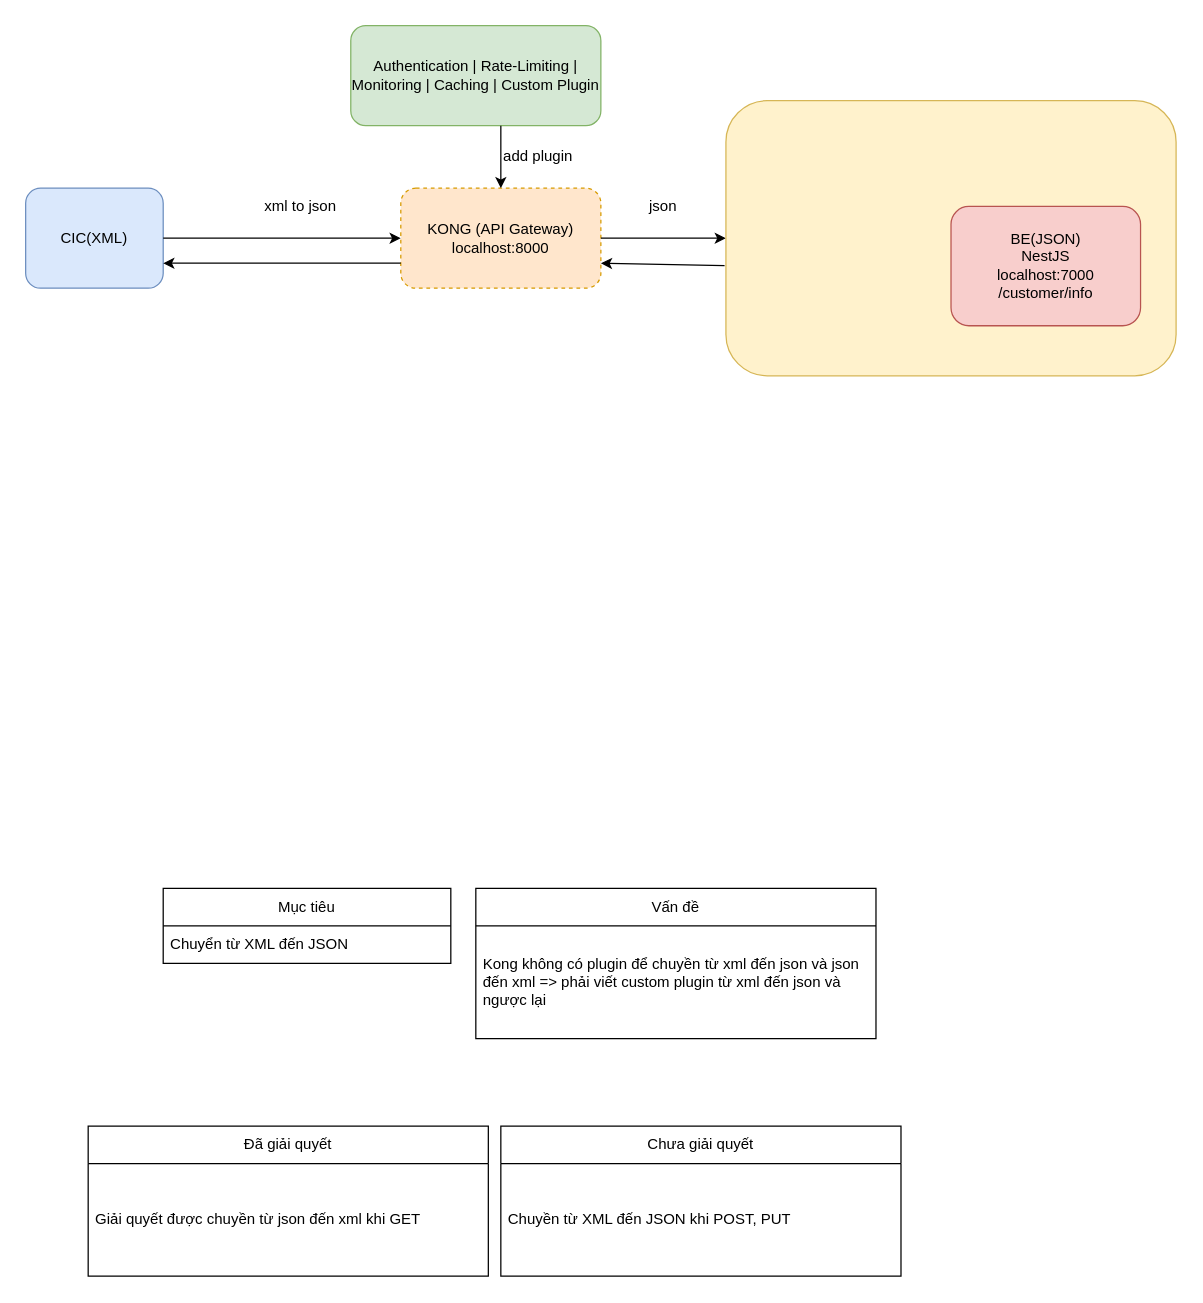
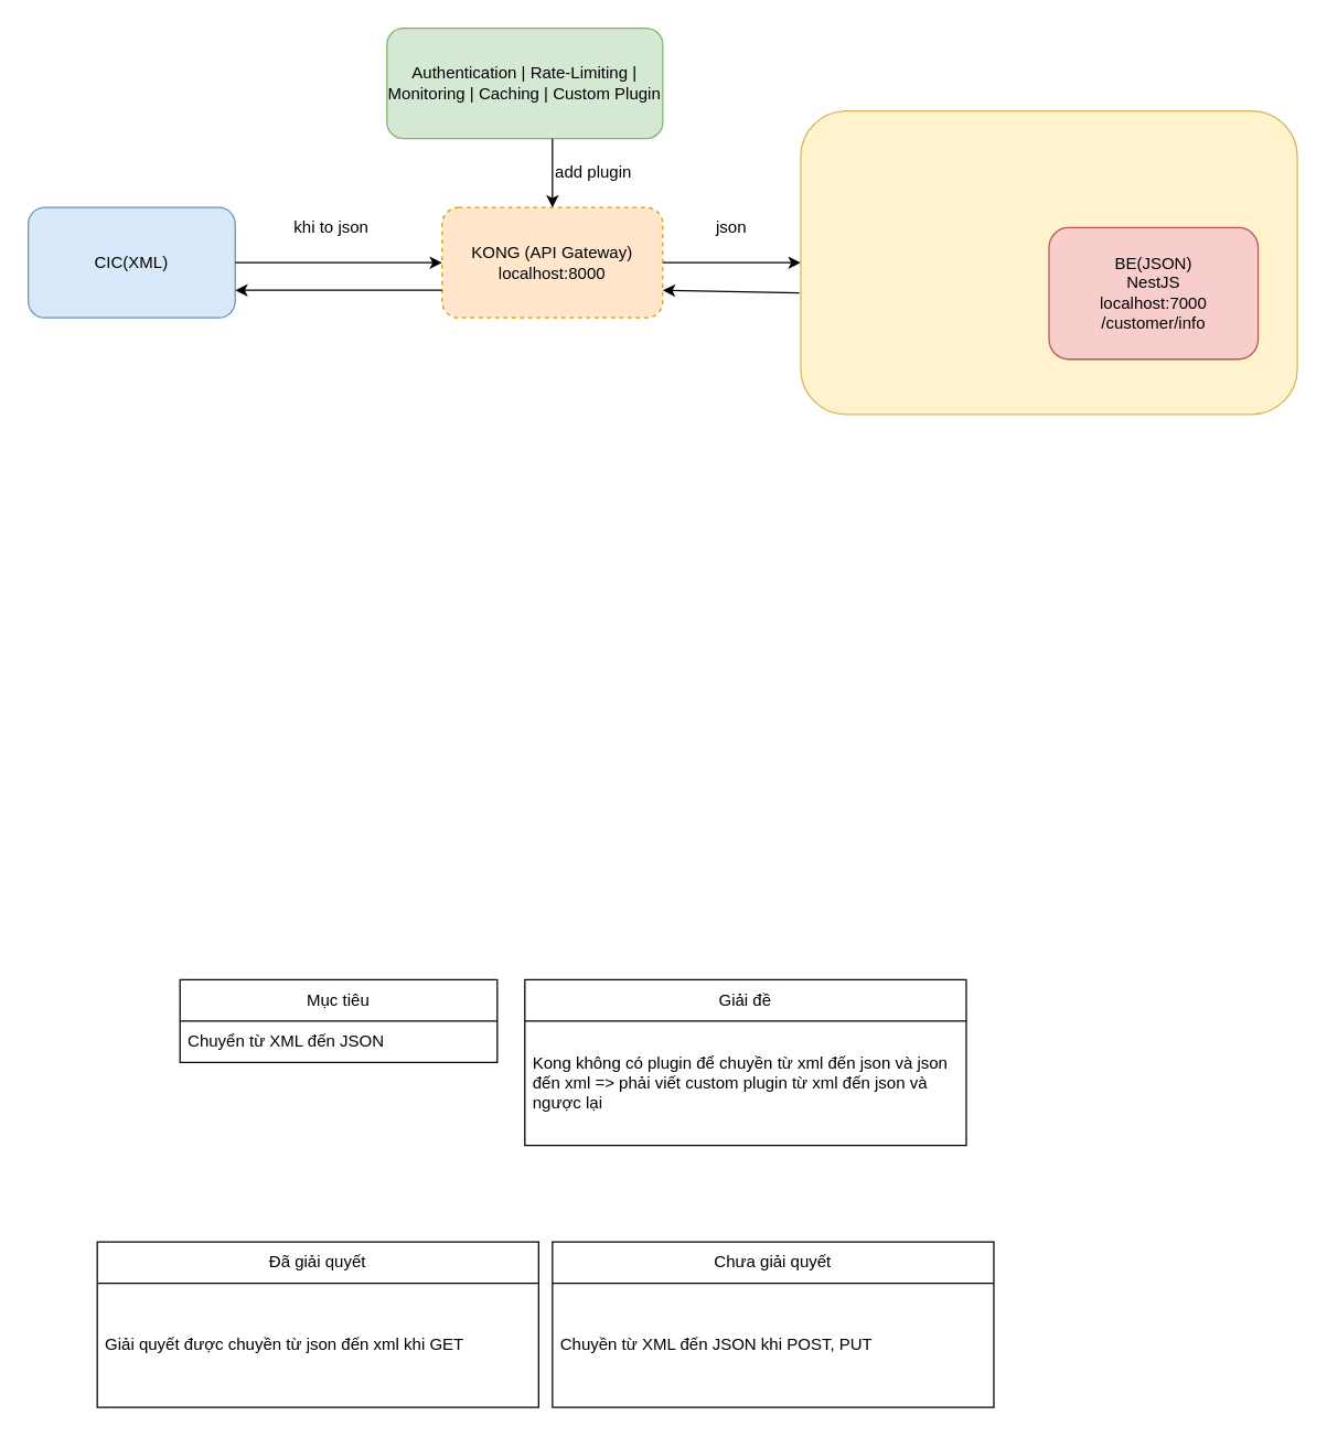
  <mxCell id="0" />
  <mxCell id="1" parent="0" />
- <mxCell id="2" value="CIC(XML)" style="rounded=1;whiteSpace=wrap;html=1;fillColor=#dae8fc;strokeColor=#6c8ebf;" parent="1" vertex="1"><mxGeometry x="20" y="150" width="110" height="80" as="geometry" /></mxCell>
+ <mxCell id="2" value="CIC(XML)" style="rounded=1;whiteSpace=wrap;html=1;fillColor=#dae8fc;strokeColor=#6c8ebf;" parent="1" vertex="1"><mxGeometry x="20" y="150" width="150" height="80" as="geometry" /></mxCell>
  <mxCell id="3" style="edgeStyle=elbowEdgeStyle;endArrow=classic;html=1;strokeColor=#000000;" parent="1" source="2" target="4" edge="1"><mxGeometry relative="1" as="geometry" /></mxCell>
  <mxCell id="4" value="KONG (API Gateway)&lt;div&gt;localhost:8000&lt;/div&gt;" style="rounded=1;whiteSpace=wrap;html=1;fillColor=#ffe6cc;strokeColor=#d79b00;dashed=1;" parent="1" vertex="1"><mxGeometry x="320" y="150" width="160" height="80" as="geometry" /></mxCell>
  <mxCell id="5" style="edgeStyle=elbowEdgeStyle;endArrow=classic;html=1;strokeColor=#000000;" parent="1" source="4" target="6" edge="1"><mxGeometry relative="1" as="geometry" /></mxCell>
  <mxCell id="6" value="" style="rounded=1;whiteSpace=wrap;html=1;fillColor=#fff2cc;strokeColor=#d6b656;" parent="1" vertex="1"><mxGeometry x="580" y="80" width="360" height="220" as="geometry" /></mxCell>
  <mxCell id="7" value="BE(JSON)&lt;div&gt;NestJS&lt;/div&gt;&lt;div&gt;localhost:7000&lt;/div&gt;&lt;div&gt;/customer/info&lt;/div&gt;" style="rounded=1;whiteSpace=wrap;html=1;fillColor=#f8cecc;strokeColor=#b85450;" parent="6" vertex="1"><mxGeometry x="180" y="84.62" width="151.58" height="95.38" as="geometry" /></mxCell>
  <mxCell id="8" value="Authentication | Rate-Limiting | Monitoring | Caching | Custom Plugin" style="rounded=1;whiteSpace=wrap;html=1;fillColor=#d5e8d4;strokeColor=#82b366;" parent="1" vertex="1"><mxGeometry x="280" y="20" width="200" height="80" as="geometry" /></mxCell>
  <mxCell id="9" style="edgeStyle=elbowEdgeStyle;endArrow=classic;html=1;strokeColor=#000000;" parent="1" source="8" target="4" edge="1"><mxGeometry relative="1" as="geometry" /></mxCell>
  <mxCell id="10" value="Mục tiêu" style="swimlane;fontStyle=0;childLayout=stackLayout;horizontal=1;startSize=30;horizontalStack=0;resizeParent=1;resizeParentMax=0;resizeLast=0;collapsible=1;marginBottom=0;whiteSpace=wrap;html=1;" parent="1" vertex="1"><mxGeometry x="130" y="710" width="230" height="60" as="geometry" /></mxCell>
  <mxCell id="11" value="Chuyển từ XML đến JSON" style="text;strokeColor=none;fillColor=none;align=left;verticalAlign=middle;spacingLeft=4;spacingRight=4;overflow=hidden;points=[[0,0.5],[1,0.5]];portConstraint=eastwest;rotatable=0;whiteSpace=wrap;html=1;" parent="10" vertex="1"><mxGeometry y="30" width="230" height="30" as="geometry" /></mxCell>
  <mxCell id="12" value="" style="endArrow=classic;html=1;rounded=0;exitX=0;exitY=0.75;exitDx=0;exitDy=0;entryX=1;entryY=0.75;entryDx=0;entryDy=0;" parent="1" source="4" target="2" edge="1"><mxGeometry width="50" height="50" relative="1" as="geometry"><mxPoint x="200" y="300" as="sourcePoint" /><mxPoint x="240" y="210" as="targetPoint" /></mxGeometry></mxCell>
  <mxCell id="13" value="" style="endArrow=classic;html=1;rounded=0;exitX=-0.003;exitY=0.6;exitDx=0;exitDy=0;entryX=1;entryY=0.75;entryDx=0;entryDy=0;exitPerimeter=0;" parent="1" source="6" target="4" edge="1"><mxGeometry width="50" height="50" relative="1" as="geometry"><mxPoint x="370" y="350" as="sourcePoint" /><mxPoint x="420" y="300" as="targetPoint" /></mxGeometry></mxCell>
- <mxCell id="14" value="xml to json" style="text;html=1;align=center;verticalAlign=middle;whiteSpace=wrap;rounded=0;" parent="1" vertex="1"><mxGeometry x="210" y="150" width="60" height="30" as="geometry" /></mxCell>
+ <mxCell id="14" value="khi to json" style="text;html=1;align=center;verticalAlign=middle;whiteSpace=wrap;rounded=0;" parent="1" vertex="1"><mxGeometry x="210" y="150" width="60" height="30" as="geometry" /></mxCell>
  <mxCell id="15" value="json" style="text;html=1;align=center;verticalAlign=middle;whiteSpace=wrap;rounded=0;" parent="1" vertex="1"><mxGeometry x="500" y="150" width="60" height="30" as="geometry" /></mxCell>
- <mxCell id="16" value="Vấn đề" style="swimlane;fontStyle=0;childLayout=stackLayout;horizontal=1;startSize=30;horizontalStack=0;resizeParent=1;resizeParentMax=0;resizeLast=0;collapsible=1;marginBottom=0;whiteSpace=wrap;html=1;" parent="1" vertex="1"><mxGeometry x="380" y="710" width="320" height="120" as="geometry" /></mxCell>
+ <mxCell id="16" value="Giải đề" style="swimlane;fontStyle=0;childLayout=stackLayout;horizontal=1;startSize=30;horizontalStack=0;resizeParent=1;resizeParentMax=0;resizeLast=0;collapsible=1;marginBottom=0;whiteSpace=wrap;html=1;" parent="1" vertex="1"><mxGeometry x="380" y="710" width="320" height="120" as="geometry" /></mxCell>
  <mxCell id="17" value="Kong không có plugin để chuyền từ xml đến json và json đến xml =&amp;gt; phải viết custom plugin từ xml đến json và ngược lại" style="text;strokeColor=none;fillColor=none;align=left;verticalAlign=middle;spacingLeft=4;spacingRight=4;overflow=hidden;points=[[0,0.5],[1,0.5]];portConstraint=eastwest;rotatable=0;whiteSpace=wrap;html=1;" parent="16" vertex="1"><mxGeometry y="30" width="320" height="90" as="geometry" /></mxCell>
  <mxCell id="18" value="Đã giải quyết" style="swimlane;fontStyle=0;childLayout=stackLayout;horizontal=1;startSize=30;horizontalStack=0;resizeParent=1;resizeParentMax=0;resizeLast=0;collapsible=1;marginBottom=0;whiteSpace=wrap;html=1;" parent="1" vertex="1"><mxGeometry x="70" y="900" width="320" height="120" as="geometry" /></mxCell>
  <mxCell id="19" value="Giải quyết được chuyền từ json đến xml khi GET" style="text;strokeColor=none;fillColor=none;align=left;verticalAlign=middle;spacingLeft=4;spacingRight=4;overflow=hidden;points=[[0,0.5],[1,0.5]];portConstraint=eastwest;rotatable=0;whiteSpace=wrap;html=1;" parent="18" vertex="1"><mxGeometry y="30" width="320" height="90" as="geometry" /></mxCell>
  <mxCell id="20" value="Chưa giải quyết" style="swimlane;fontStyle=0;childLayout=stackLayout;horizontal=1;startSize=30;horizontalStack=0;resizeParent=1;resizeParentMax=0;resizeLast=0;collapsible=1;marginBottom=0;whiteSpace=wrap;html=1;" parent="1" vertex="1"><mxGeometry x="400" y="900" width="320" height="120" as="geometry" /></mxCell>
  <mxCell id="21" value="Chuyền từ XML đến JSON khi POST, PUT" style="text;strokeColor=none;fillColor=none;align=left;verticalAlign=middle;spacingLeft=4;spacingRight=4;overflow=hidden;points=[[0,0.5],[1,0.5]];portConstraint=eastwest;rotatable=0;whiteSpace=wrap;html=1;" parent="20" vertex="1"><mxGeometry y="30" width="320" height="90" as="geometry" /></mxCell>
  <mxCell id="22" value="add plugin" style="text;html=1;align=center;verticalAlign=middle;whiteSpace=wrap;rounded=0;" vertex="1" parent="1"><mxGeometry x="400" y="110" width="60" height="30" as="geometry" /></mxCell>
